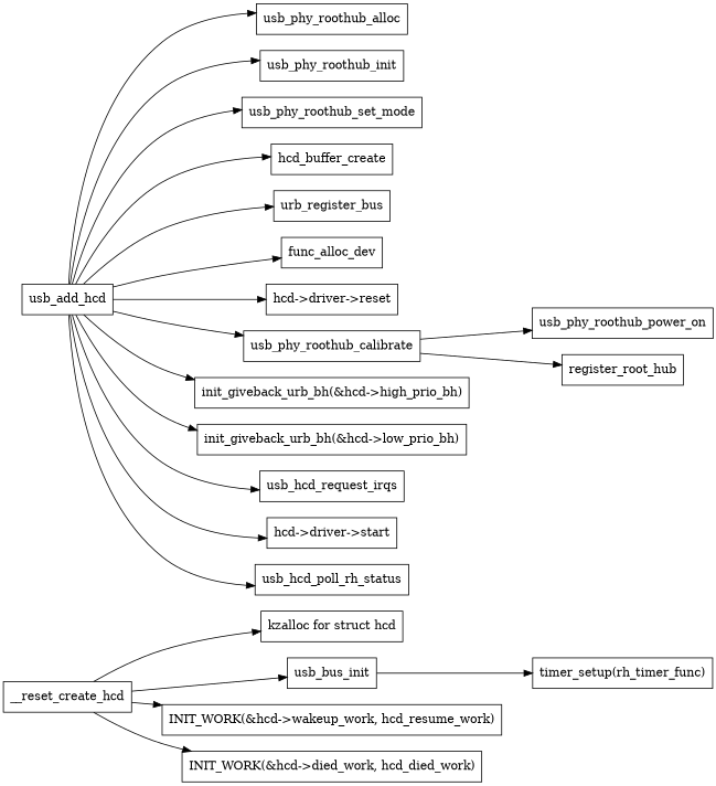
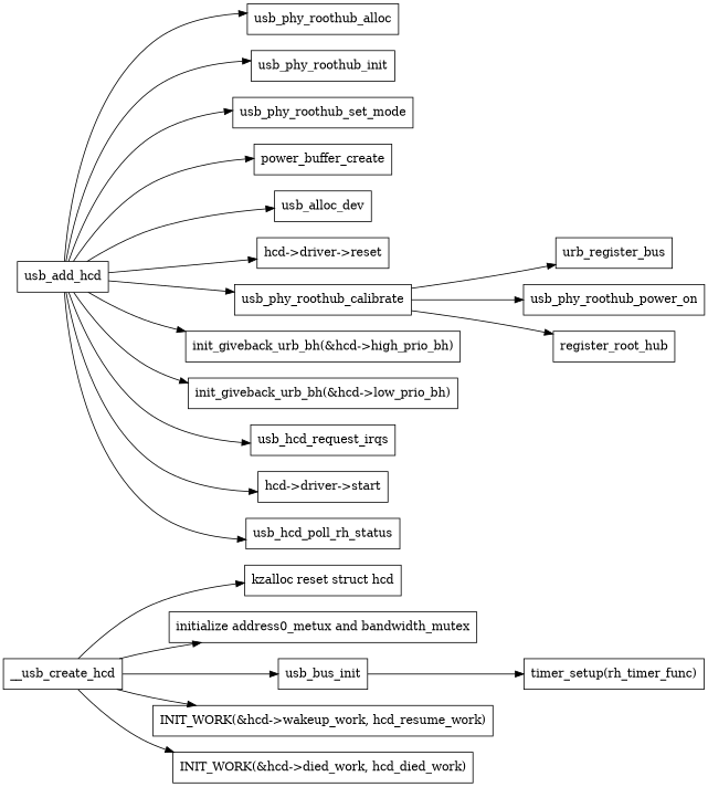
  digraph {
    rankdir=LR
    node [shape=record]
-   __usb_create_hcd [label=__reset_create_hcd]
-   "kzalloc for struct hcd"
+   __usb_create_hcd
+   "kzalloc for struct hcd" [label="kzalloc reset struct hcd"]
+   "initialize address0_metux and bandwidth_mutex"
    usb_bus_init
    "INIT_WORK(&hcd->wakeup_work, hcd_resume_work)"
    "INIT_WORK(&hcd->died_work, hcd_died_work)"
    "timer_setup(rh_timer_func)"
    usb_add_hcd
    usb_phy_roothub_alloc
    usb_phy_roothub_init
    usb_phy_roothub_set_mode
-   hcd_buffer_create
+   hcd_buffer_create [label=power_buffer_create]
    n13 [label=urb_register_bus]
-   usb_alloc_dev [label=func_alloc_dev]
+   usb_alloc_dev
    "hcd->driver->reset"
    usb_phy_roothub_calibrate
    "init_giveback_urb_bh(&hcd->high_prio_bh)"
    "init_giveback_urb_bh(&hcd->low_prio_bh)"
    usb_hcd_request_irqs
    "hcd->driver->start"
    usb_hcd_poll_rh_status
    usb_phy_roothub_power_on
    register_root_hub
    __usb_create_hcd -> "kzalloc for struct hcd"
+   __usb_create_hcd -> "initialize address0_metux and bandwidth_mutex"
    __usb_create_hcd -> usb_bus_init
    __usb_create_hcd -> "INIT_WORK(&hcd->wakeup_work, hcd_resume_work)"
    __usb_create_hcd -> "INIT_WORK(&hcd->died_work, hcd_died_work)"
    usb_bus_init -> "timer_setup(rh_timer_func)"
    usb_add_hcd -> usb_phy_roothub_alloc
    usb_add_hcd -> usb_phy_roothub_init
    usb_add_hcd -> usb_phy_roothub_set_mode
    usb_add_hcd -> hcd_buffer_create
-   usb_add_hcd -> n13
+   usb_phy_roothub_calibrate -> n13
    usb_add_hcd -> usb_alloc_dev
    usb_add_hcd -> "hcd->driver->reset"
    usb_add_hcd -> usb_phy_roothub_calibrate
    usb_add_hcd -> "init_giveback_urb_bh(&hcd->high_prio_bh)"
    usb_add_hcd -> "init_giveback_urb_bh(&hcd->low_prio_bh)"
    usb_add_hcd -> usb_hcd_request_irqs
    usb_add_hcd -> "hcd->driver->start"
    usb_add_hcd -> usb_hcd_poll_rh_status
    usb_phy_roothub_calibrate -> usb_phy_roothub_power_on
    usb_phy_roothub_calibrate -> register_root_hub
  }
